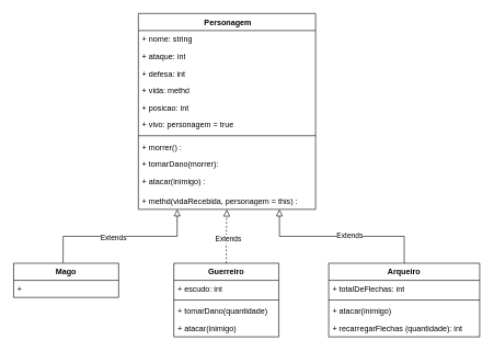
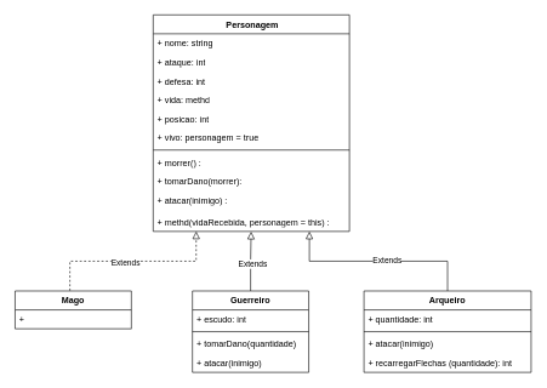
  <mxCell id="0" />
  <mxCell id="1" parent="0" />
  <mxCell id="2" value="&amp;nbsp;Personagem" style="swimlane;fontStyle=1;align=center;verticalAlign=top;childLayout=stackLayout;horizontal=1;startSize=26;horizontalStack=0;resizeParent=1;resizeParentMax=0;resizeLast=0;collapsible=1;marginBottom=0;whiteSpace=wrap;html=1;" parent="1" vertex="1"><mxGeometry x="210" y="20" width="270" height="298" as="geometry"><mxRectangle x="280" y="360" width="120" height="30" as="alternateBounds" /></mxGeometry></mxCell>
  <mxCell id="3" value="+ nome: string" style="text;strokeColor=none;fillColor=none;align=left;verticalAlign=top;spacingLeft=4;spacingRight=4;overflow=hidden;rotatable=0;points=[[0,0.5],[1,0.5]];portConstraint=eastwest;whiteSpace=wrap;html=1;" parent="2" vertex="1"><mxGeometry y="26" width="270" height="26" as="geometry" /></mxCell>
  <mxCell id="4" value="+ ataque: int" style="text;strokeColor=none;fillColor=none;align=left;verticalAlign=top;spacingLeft=4;spacingRight=4;overflow=hidden;rotatable=0;points=[[0,0.5],[1,0.5]];portConstraint=eastwest;whiteSpace=wrap;html=1;" parent="2" vertex="1"><mxGeometry y="52" width="270" height="26" as="geometry" /></mxCell>
  <mxCell id="5" value="+ defesa: int" style="text;strokeColor=none;fillColor=none;align=left;verticalAlign=top;spacingLeft=4;spacingRight=4;overflow=hidden;rotatable=0;points=[[0,0.5],[1,0.5]];portConstraint=eastwest;whiteSpace=wrap;html=1;" parent="2" vertex="1"><mxGeometry y="78" width="270" height="26" as="geometry" /></mxCell>
  <mxCell id="6" value="+ vida: methd" style="text;strokeColor=none;fillColor=none;align=left;verticalAlign=top;spacingLeft=4;spacingRight=4;overflow=hidden;rotatable=0;points=[[0,0.5],[1,0.5]];portConstraint=eastwest;whiteSpace=wrap;html=1;" parent="2" vertex="1"><mxGeometry y="104" width="270" height="26" as="geometry" /></mxCell>
  <mxCell id="7" value="+ posicao: int" style="text;strokeColor=none;fillColor=none;align=left;verticalAlign=top;spacingLeft=4;spacingRight=4;overflow=hidden;rotatable=0;points=[[0,0.5],[1,0.5]];portConstraint=eastwest;whiteSpace=wrap;html=1;" parent="2" vertex="1"><mxGeometry y="130" width="270" height="26" as="geometry" /></mxCell>
  <mxCell id="8" value="+ vivo: personagem = true" style="text;strokeColor=none;fillColor=none;align=left;verticalAlign=top;spacingLeft=4;spacingRight=4;overflow=hidden;rotatable=0;points=[[0,0.5],[1,0.5]];portConstraint=eastwest;whiteSpace=wrap;html=1;" parent="2" vertex="1"><mxGeometry y="156" width="270" height="26" as="geometry" /></mxCell>
  <mxCell id="9" value="" style="line;strokeWidth=1;fillColor=none;align=left;verticalAlign=middle;spacingTop=-1;spacingLeft=3;spacingRight=3;rotatable=0;labelPosition=right;points=[];portConstraint=eastwest;strokeColor=inherit;" parent="2" vertex="1"><mxGeometry y="182" width="270" height="8" as="geometry" /></mxCell>
  <mxCell id="10" value="+ morrer() :" style="text;strokeColor=none;fillColor=none;align=left;verticalAlign=top;spacingLeft=4;spacingRight=4;overflow=hidden;rotatable=0;points=[[0,0.5],[1,0.5]];portConstraint=eastwest;whiteSpace=wrap;html=1;" parent="2" vertex="1"><mxGeometry y="190" width="270" height="26" as="geometry" /></mxCell>
  <mxCell id="11" value="+ tomarDano(morrer):" style="text;strokeColor=none;fillColor=none;align=left;verticalAlign=top;spacingLeft=4;spacingRight=4;overflow=hidden;rotatable=0;points=[[0,0.5],[1,0.5]];portConstraint=eastwest;whiteSpace=wrap;html=1;" parent="2" vertex="1"><mxGeometry y="216" width="270" height="26" as="geometry" /></mxCell>
  <mxCell id="12" value="+ atacar(inimigo) :" style="text;strokeColor=none;fillColor=none;align=left;verticalAlign=top;spacingLeft=4;spacingRight=4;overflow=hidden;rotatable=0;points=[[0,0.5],[1,0.5]];portConstraint=eastwest;whiteSpace=wrap;html=1;" parent="2" vertex="1"><mxGeometry y="242" width="270" height="30" as="geometry" /></mxCell>
  <mxCell id="13" value="+ methd(vidaRecebida, personagem = this) :" style="text;strokeColor=none;fillColor=none;align=left;verticalAlign=top;spacingLeft=4;spacingRight=4;overflow=hidden;rotatable=0;points=[[0,0.5],[1,0.5]];portConstraint=eastwest;whiteSpace=wrap;html=1;" parent="2" vertex="1"><mxGeometry y="272" width="270" height="26" as="geometry" /></mxCell>
- <mxCell id="14" style="edgeStyle=orthogonalEdgeStyle;rounded=0;orthogonalLoop=1;jettySize=auto;html=1;endArrow=block;endFill=0;strokeWidth=1;endSize=8;entryX=0.499;entryY=1.013;entryDx=0;entryDy=0;entryPerimeter=0;exitX=0.5;exitY=0;exitDx=0;exitDy=0;dashed=1;" parent="1" source="16" target="13" edge="1"><mxGeometry relative="1" as="geometry"><mxPoint x="610" y="471" as="targetPoint" /><mxPoint x="450" y="471" as="sourcePoint" /></mxGeometry></mxCell>
+ <mxCell id="14" style="edgeStyle=orthogonalEdgeStyle;rounded=0;orthogonalLoop=1;jettySize=auto;html=1;endArrow=block;endFill=0;strokeWidth=1;endSize=8;entryX=0.499;entryY=1.013;entryDx=0;entryDy=0;entryPerimeter=0;exitX=0.5;exitY=0;exitDx=0;exitDy=0;" parent="1" source="16" target="13" edge="1"><mxGeometry relative="1" as="geometry"><mxPoint x="610" y="471" as="targetPoint" /><mxPoint x="450" y="471" as="sourcePoint" /></mxGeometry></mxCell>
  <mxCell id="15" value="Extends" style="edgeLabel;html=1;align=center;verticalAlign=middle;resizable=0;points=[];" parent="14" vertex="1" connectable="0"><mxGeometry x="-0.082" y="-2" relative="1" as="geometry"><mxPoint as="offset" /></mxGeometry></mxCell>
  <mxCell id="16" value="Guerreiro" style="swimlane;fontStyle=1;align=center;verticalAlign=top;childLayout=stackLayout;horizontal=1;startSize=26;horizontalStack=0;resizeParent=1;resizeParentMax=0;resizeLast=0;collapsible=1;marginBottom=0;whiteSpace=wrap;html=1;" parent="1" vertex="1"><mxGeometry x="264" y="400" width="160" height="112" as="geometry" /></mxCell>
  <mxCell id="17" value="+ escudo: int" style="text;strokeColor=none;fillColor=none;align=left;verticalAlign=top;spacingLeft=4;spacingRight=4;overflow=hidden;rotatable=0;points=[[0,0.5],[1,0.5]];portConstraint=eastwest;whiteSpace=wrap;html=1;" parent="16" vertex="1"><mxGeometry y="26" width="160" height="26" as="geometry" /></mxCell>
  <mxCell id="18" value="" style="line;strokeWidth=1;fillColor=none;align=left;verticalAlign=middle;spacingTop=-1;spacingLeft=3;spacingRight=3;rotatable=0;labelPosition=right;points=[];portConstraint=eastwest;strokeColor=inherit;" parent="16" vertex="1"><mxGeometry y="52" width="160" height="8" as="geometry" /></mxCell>
  <mxCell id="19" value="+ tomarDano(quantidade)" style="text;strokeColor=none;fillColor=none;align=left;verticalAlign=top;spacingLeft=4;spacingRight=4;overflow=hidden;rotatable=0;points=[[0,0.5],[1,0.5]];portConstraint=eastwest;whiteSpace=wrap;html=1;" parent="16" vertex="1"><mxGeometry y="60" width="160" height="26" as="geometry" /></mxCell>
  <mxCell id="20" value="+ atacar(inimigo)" style="text;strokeColor=none;fillColor=none;align=left;verticalAlign=top;spacingLeft=4;spacingRight=4;overflow=hidden;rotatable=0;points=[[0,0.5],[1,0.5]];portConstraint=eastwest;whiteSpace=wrap;html=1;" parent="16" vertex="1"><mxGeometry y="86" width="160" height="26" as="geometry" /></mxCell>
  <mxCell id="21" value="Mago" style="swimlane;fontStyle=1;align=center;verticalAlign=top;childLayout=stackLayout;horizontal=1;startSize=26;horizontalStack=0;resizeParent=1;resizeParentMax=0;resizeLast=0;collapsible=1;marginBottom=0;whiteSpace=wrap;html=1;" parent="1" vertex="1"><mxGeometry x="20" y="400" width="160" height="52" as="geometry" /></mxCell>
  <mxCell id="22" value="+&amp;nbsp;" style="text;strokeColor=none;fillColor=none;align=left;verticalAlign=top;spacingLeft=4;spacingRight=4;overflow=hidden;rotatable=0;points=[[0,0.5],[1,0.5]];portConstraint=eastwest;whiteSpace=wrap;html=1;" parent="21" vertex="1"><mxGeometry y="26" width="160" height="26" as="geometry" /></mxCell>
- <mxCell id="23" style="edgeStyle=orthogonalEdgeStyle;rounded=0;orthogonalLoop=1;jettySize=auto;html=1;endArrow=block;endFill=0;strokeWidth=1;endSize=8;exitX=0.471;exitY=-0.008;exitDx=0;exitDy=0;exitPerimeter=0;entryX=0.219;entryY=1;entryDx=0;entryDy=0;entryPerimeter=0;" parent="1" source="21" target="13" edge="1"><mxGeometry relative="1" as="geometry"><mxPoint x="140" y="310" as="targetPoint" /><mxPoint x="170" y="360" as="sourcePoint" /></mxGeometry></mxCell>
+ <mxCell id="23" style="edgeStyle=orthogonalEdgeStyle;rounded=0;orthogonalLoop=1;jettySize=auto;html=1;endArrow=block;endFill=0;strokeWidth=1;endSize=8;exitX=0.471;exitY=-0.008;exitDx=0;exitDy=0;exitPerimeter=0;entryX=0.219;entryY=1;entryDx=0;entryDy=0;entryPerimeter=0;dashed=1;" parent="1" source="21" target="13" edge="1"><mxGeometry relative="1" as="geometry"><mxPoint x="140" y="310" as="targetPoint" /><mxPoint x="170" y="360" as="sourcePoint" /></mxGeometry></mxCell>
  <mxCell id="24" value="Extends" style="edgeLabel;html=1;align=center;verticalAlign=middle;resizable=0;points=[];" parent="23" vertex="1" connectable="0"><mxGeometry x="-0.082" y="-2" relative="1" as="geometry"><mxPoint as="offset" /></mxGeometry></mxCell>
  <mxCell id="25" style="edgeStyle=orthogonalEdgeStyle;rounded=0;orthogonalLoop=1;jettySize=auto;html=1;endArrow=block;endFill=0;strokeWidth=1;endSize=8;entryX=0.796;entryY=1.004;entryDx=0;entryDy=0;entryPerimeter=0;exitX=0.5;exitY=0;exitDx=0;exitDy=0;" parent="1" source="27" target="13" edge="1"><mxGeometry relative="1" as="geometry"><mxPoint x="410" y="320" as="targetPoint" /><mxPoint x="630" y="380" as="sourcePoint" /></mxGeometry></mxCell>
  <mxCell id="26" value="Extends" style="edgeLabel;html=1;align=center;verticalAlign=middle;resizable=0;points=[];" parent="25" vertex="1" connectable="0"><mxGeometry x="-0.082" y="-2" relative="1" as="geometry"><mxPoint as="offset" /></mxGeometry></mxCell>
  <mxCell id="27" value="Arqueiro" style="swimlane;fontStyle=1;align=center;verticalAlign=top;childLayout=stackLayout;horizontal=1;startSize=26;horizontalStack=0;resizeParent=1;resizeParentMax=0;resizeLast=0;collapsible=1;marginBottom=0;whiteSpace=wrap;html=1;" vertex="1" parent="1"><mxGeometry x="500" y="400" width="230" height="112" as="geometry" /></mxCell>
- <mxCell id="28" value="+ totalDeFlechas: int" style="text;strokeColor=none;fillColor=none;align=left;verticalAlign=top;spacingLeft=4;spacingRight=4;overflow=hidden;rotatable=0;points=[[0,0.5],[1,0.5]];portConstraint=eastwest;whiteSpace=wrap;html=1;" vertex="1" parent="27"><mxGeometry y="26" width="230" height="26" as="geometry" /></mxCell>
+ <mxCell id="28" value="+ quantidade: int" style="text;strokeColor=none;fillColor=none;align=left;verticalAlign=top;spacingLeft=4;spacingRight=4;overflow=hidden;rotatable=0;points=[[0,0.5],[1,0.5]];portConstraint=eastwest;whiteSpace=wrap;html=1;" vertex="1" parent="27"><mxGeometry y="26" width="230" height="26" as="geometry" /></mxCell>
  <mxCell id="29" value="" style="line;strokeWidth=1;fillColor=none;align=left;verticalAlign=middle;spacingTop=-1;spacingLeft=3;spacingRight=3;rotatable=0;labelPosition=right;points=[];portConstraint=eastwest;strokeColor=inherit;" vertex="1" parent="27"><mxGeometry y="52" width="230" height="8" as="geometry" /></mxCell>
  <mxCell id="30" value="+ atacar(inimigo)" style="text;strokeColor=none;fillColor=none;align=left;verticalAlign=top;spacingLeft=4;spacingRight=4;overflow=hidden;rotatable=0;points=[[0,0.5],[1,0.5]];portConstraint=eastwest;whiteSpace=wrap;html=1;" vertex="1" parent="27"><mxGeometry y="60" width="230" height="26" as="geometry" /></mxCell>
  <mxCell id="31" value="+ recarregarFlechas (quantidade): int" style="text;strokeColor=none;fillColor=none;align=left;verticalAlign=top;spacingLeft=4;spacingRight=4;overflow=hidden;rotatable=0;points=[[0,0.5],[1,0.5]];portConstraint=eastwest;whiteSpace=wrap;html=1;" vertex="1" parent="27"><mxGeometry y="86" width="230" height="26" as="geometry" /></mxCell>
